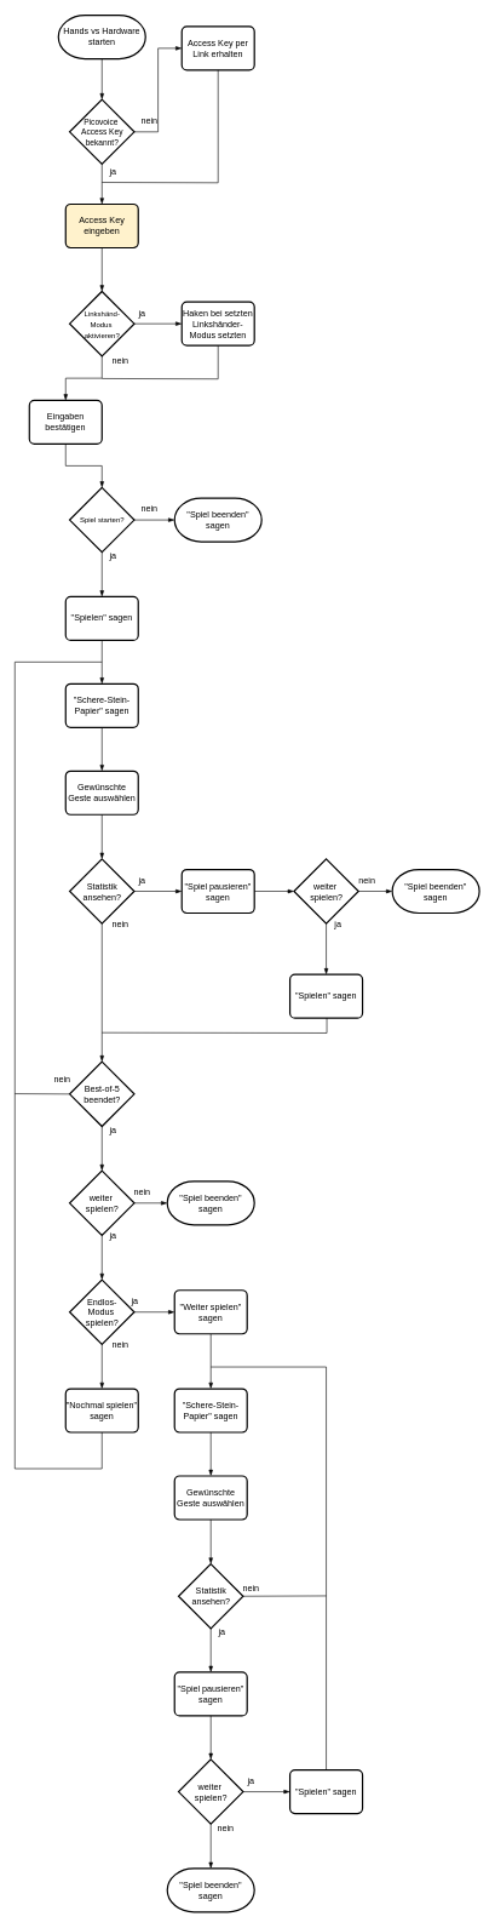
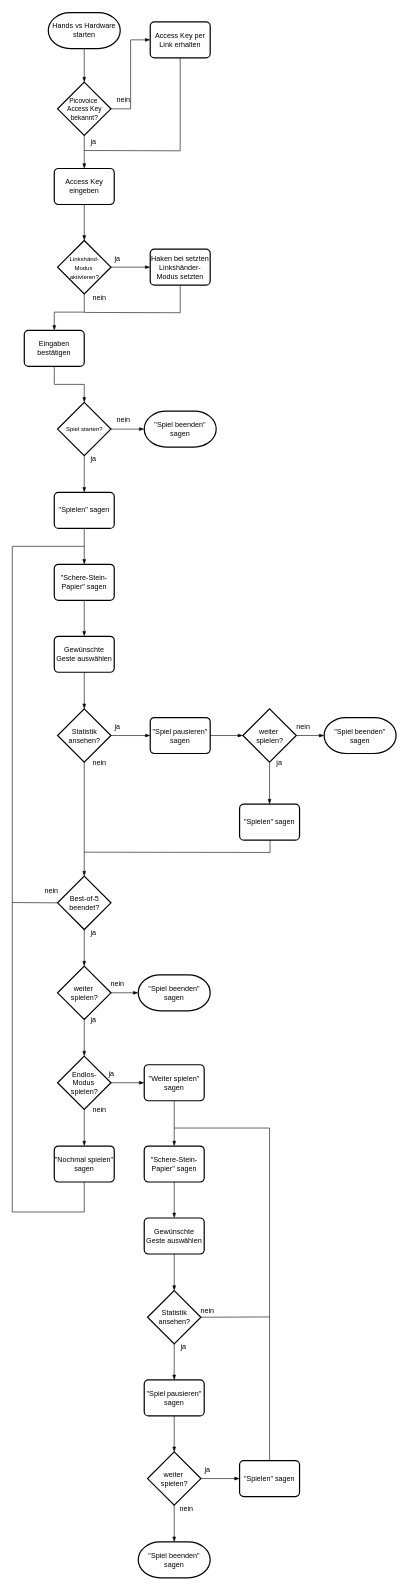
  <mxCell id="0" />
  <mxCell id="1" parent="0" />
  <mxCell id="2" value="&quot;Spiel beenden&quot;&lt;div&gt;sagen&lt;/div&gt;" style="strokeWidth=2;html=1;shape=mxgraph.flowchart.terminator;whiteSpace=wrap;" parent="1" vertex="1"><mxGeometry x="230" y="2570" width="120" height="60" as="geometry" /></mxCell>
  <mxCell id="3" value="Hands vs Hardware starten" style="strokeWidth=2;html=1;shape=mxgraph.flowchart.terminator;whiteSpace=wrap;" parent="1" vertex="1"><mxGeometry x="80" y="20" width="120" height="60" as="geometry" /></mxCell>
  <mxCell id="4" value="Access Key per Link erhalten" style="rounded=1;whiteSpace=wrap;html=1;absoluteArcSize=1;arcSize=14;strokeWidth=2;" parent="1" vertex="1"><mxGeometry x="250" y="35.5" width="100" height="60" as="geometry" /></mxCell>
  <mxCell id="5" value="&lt;font style=&quot;font-size: 11px;&quot;&gt;Picovoice&amp;nbsp;&lt;/font&gt;&lt;div&gt;&lt;font style=&quot;font-size: 11px;&quot;&gt;Access Key bekannt?&lt;/font&gt;&lt;/div&gt;" style="strokeWidth=2;html=1;shape=mxgraph.flowchart.decision;whiteSpace=wrap;aspect=fixed;" parent="1" vertex="1"><mxGeometry x="95.5" y="136" width="89" height="89" as="geometry" /></mxCell>
- <mxCell id="6" value="Access Key eingeben" style="rounded=1;whiteSpace=wrap;html=1;absoluteArcSize=1;arcSize=14;strokeWidth=2;fillColor=#fff2cc;" parent="1" vertex="1"><mxGeometry x="90" y="280" width="100" height="60" as="geometry" /></mxCell>
+ <mxCell id="6" value="Access Key eingeben" style="rounded=1;whiteSpace=wrap;html=1;absoluteArcSize=1;arcSize=14;strokeWidth=2;" parent="1" vertex="1"><mxGeometry x="90" y="280" width="100" height="60" as="geometry" /></mxCell>
  <mxCell id="7" style="edgeStyle=orthogonalEdgeStyle;rounded=0;orthogonalLoop=1;jettySize=auto;html=1;entryX=0.5;entryY=0;entryDx=0;entryDy=0;endArrow=blockThin;endFill=1;" parent="1" source="8" target="10" edge="1"><mxGeometry relative="1" as="geometry" /></mxCell>
  <mxCell id="8" value="&quot;Spielen&quot; sagen" style="rounded=1;whiteSpace=wrap;html=1;absoluteArcSize=1;arcSize=14;strokeWidth=2;" parent="1" vertex="1"><mxGeometry x="90" y="820" width="100" height="60" as="geometry" /></mxCell>
  <mxCell id="9" style="edgeStyle=orthogonalEdgeStyle;rounded=0;orthogonalLoop=1;jettySize=auto;html=1;entryX=0.5;entryY=0;entryDx=0;entryDy=0;endArrow=blockThin;endFill=1;" parent="1" source="10" target="11" edge="1"><mxGeometry relative="1" as="geometry" /></mxCell>
  <mxCell id="10" value="&quot;Schere-Stein-Papier&quot; sagen" style="rounded=1;whiteSpace=wrap;html=1;absoluteArcSize=1;arcSize=14;strokeWidth=2;" parent="1" vertex="1"><mxGeometry x="90" y="940" width="100" height="60" as="geometry" /></mxCell>
  <mxCell id="11" value="Gewünschte Geste auswählen" style="rounded=1;whiteSpace=wrap;html=1;absoluteArcSize=1;arcSize=14;strokeWidth=2;" parent="1" vertex="1"><mxGeometry x="90" y="1060" width="100" height="60" as="geometry" /></mxCell>
  <mxCell id="12" style="edgeStyle=orthogonalEdgeStyle;rounded=0;orthogonalLoop=1;jettySize=auto;html=1;entryX=0;entryY=0.5;entryDx=0;entryDy=0;endArrow=blockThin;endFill=1;" parent="1" source="13" target="20" edge="1"><mxGeometry relative="1" as="geometry" /></mxCell>
  <mxCell id="13" value="Statistik ansehen?" style="strokeWidth=2;html=1;shape=mxgraph.flowchart.decision;whiteSpace=wrap;aspect=fixed;" parent="1" vertex="1"><mxGeometry x="95.5" y="1181" width="89" height="89" as="geometry" /></mxCell>
  <mxCell id="14" style="edgeStyle=orthogonalEdgeStyle;rounded=0;orthogonalLoop=1;jettySize=auto;html=1;entryX=0.5;entryY=0;entryDx=0;entryDy=0;endArrow=blockThin;endFill=1;" parent="1" source="15" target="21" edge="1"><mxGeometry relative="1" as="geometry" /></mxCell>
  <mxCell id="15" value="weiter&lt;span style=&quot;background-color: transparent; color: light-dark(rgb(0, 0, 0), rgb(255, 255, 255));&quot;&gt;&amp;nbsp;&lt;/span&gt;&lt;div&gt;spielen?&lt;/div&gt;" style="strokeWidth=2;html=1;shape=mxgraph.flowchart.decision;whiteSpace=wrap;aspect=fixed;" parent="1" vertex="1"><mxGeometry x="404.5" y="1181" width="89" height="89" as="geometry" /></mxCell>
  <mxCell id="16" style="edgeStyle=orthogonalEdgeStyle;rounded=0;orthogonalLoop=1;jettySize=auto;html=1;entryX=0;entryY=0.5;entryDx=0;entryDy=0;endArrow=blockThin;endFill=1;" parent="1" source="18" target="19" edge="1"><mxGeometry relative="1" as="geometry" /></mxCell>
  <mxCell id="17" style="edgeStyle=orthogonalEdgeStyle;rounded=0;orthogonalLoop=1;jettySize=auto;html=1;entryX=0.5;entryY=0;entryDx=0;entryDy=0;endArrow=blockThin;endFill=1;" parent="1" source="18" target="29" edge="1"><mxGeometry relative="1" as="geometry" /></mxCell>
  <mxCell id="18" value="&lt;font style=&quot;font-size: 10px;&quot;&gt;Linkshä&lt;/font&gt;&lt;span style=&quot;font-size: 10px; background-color: transparent; color: light-dark(rgb(0, 0, 0), rgb(255, 255, 255));&quot;&gt;nd-&lt;/span&gt;&lt;div&gt;&lt;span style=&quot;font-size: 10px; background-color: transparent; color: light-dark(rgb(0, 0, 0), rgb(255, 255, 255));&quot;&gt;Modus&amp;nbsp;&lt;/span&gt;&lt;div&gt;&lt;div&gt;&lt;font style=&quot;font-size: 10px;&quot;&gt;&lt;span style=&quot;background-color: transparent; color: light-dark(rgb(0, 0, 0), rgb(255, 255, 255));&quot;&gt;aktivieren?&lt;/span&gt;&lt;/font&gt;&lt;/div&gt;&lt;/div&gt;&lt;/div&gt;" style="strokeWidth=2;html=1;shape=mxgraph.flowchart.decision;whiteSpace=wrap;aspect=fixed;" parent="1" vertex="1"><mxGeometry x="95.5" y="400" width="89" height="89" as="geometry" /></mxCell>
  <mxCell id="19" value="Haken bei setzten Linkshänder-Modus setzten" style="rounded=1;whiteSpace=wrap;html=1;absoluteArcSize=1;arcSize=14;strokeWidth=2;" parent="1" vertex="1"><mxGeometry x="250" y="414.5" width="100" height="60" as="geometry" /></mxCell>
  <mxCell id="20" value="&quot;Spiel pausieren&quot; sagen" style="rounded=1;whiteSpace=wrap;html=1;absoluteArcSize=1;arcSize=14;strokeWidth=2;" parent="1" vertex="1"><mxGeometry x="250" y="1195.5" width="100" height="60" as="geometry" /></mxCell>
  <mxCell id="21" value="&quot;Spielen&quot; sagen" style="rounded=1;whiteSpace=wrap;html=1;absoluteArcSize=1;arcSize=14;strokeWidth=2;" parent="1" vertex="1"><mxGeometry x="399" y="1340" width="100" height="60" as="geometry" /></mxCell>
  <mxCell id="22" value="Best-of-5&lt;div&gt;beendet?&lt;/div&gt;" style="strokeWidth=2;html=1;shape=mxgraph.flowchart.decision;whiteSpace=wrap;aspect=fixed;" parent="1" vertex="1"><mxGeometry x="95.5" y="1460" width="89" height="89" as="geometry" /></mxCell>
  <mxCell id="23" style="edgeStyle=orthogonalEdgeStyle;rounded=0;orthogonalLoop=1;jettySize=auto;html=1;entryX=0.5;entryY=0;entryDx=0;entryDy=0;endArrow=blockThin;endFill=1;" parent="1" source="24" target="8" edge="1"><mxGeometry relative="1" as="geometry" /></mxCell>
  <mxCell id="24" value="&lt;span style=&quot;font-size: 10px;&quot;&gt;Spiel starten?&lt;/span&gt;" style="strokeWidth=2;html=1;shape=mxgraph.flowchart.decision;whiteSpace=wrap;aspect=fixed;" parent="1" vertex="1"><mxGeometry x="95.5" y="670" width="89" height="89" as="geometry" /></mxCell>
  <mxCell id="25" value="&lt;div&gt;weiter&amp;nbsp;&lt;/div&gt;&lt;div&gt;spielen?&lt;/div&gt;" style="strokeWidth=2;html=1;shape=mxgraph.flowchart.decision;whiteSpace=wrap;aspect=fixed;" parent="1" vertex="1"><mxGeometry x="95.5" y="1610" width="89" height="89" as="geometry" /></mxCell>
  <mxCell id="26" style="edgeStyle=orthogonalEdgeStyle;rounded=0;orthogonalLoop=1;jettySize=auto;html=1;entryX=0.5;entryY=0;entryDx=0;entryDy=0;endArrow=blockThin;endFill=1;" parent="1" source="27" target="37" edge="1"><mxGeometry relative="1" as="geometry" /></mxCell>
  <mxCell id="27" value="&quot;Weiter spielen&quot; sagen" style="rounded=1;whiteSpace=wrap;html=1;absoluteArcSize=1;arcSize=14;strokeWidth=2;" parent="1" vertex="1"><mxGeometry x="240" y="1774.5" width="100" height="60" as="geometry" /></mxCell>
  <mxCell id="28" value="&quot;Nochmal spielen&quot; sagen" style="rounded=1;whiteSpace=wrap;html=1;absoluteArcSize=1;arcSize=14;strokeWidth=2;" parent="1" vertex="1"><mxGeometry x="90" y="1910" width="100" height="60" as="geometry" /></mxCell>
  <mxCell id="29" value="Eingaben bestätigen" style="rounded=1;whiteSpace=wrap;html=1;absoluteArcSize=1;arcSize=14;strokeWidth=2;" parent="1" vertex="1"><mxGeometry x="40" y="550" width="100" height="60" as="geometry" /></mxCell>
  <mxCell id="30" value="&quot;Spiel beenden&quot;&lt;div&gt;sagen&lt;/div&gt;" style="strokeWidth=2;html=1;shape=mxgraph.flowchart.terminator;whiteSpace=wrap;" parent="1" vertex="1"><mxGeometry x="240" y="684.5" width="120" height="60" as="geometry" /></mxCell>
  <mxCell id="31" value="&quot;Spiel beenden&quot;&lt;div&gt;sagen&lt;/div&gt;" style="strokeWidth=2;html=1;shape=mxgraph.flowchart.terminator;whiteSpace=wrap;" parent="1" vertex="1"><mxGeometry x="540" y="1195.5" width="120" height="60" as="geometry" /></mxCell>
  <mxCell id="32" style="edgeStyle=orthogonalEdgeStyle;rounded=0;orthogonalLoop=1;jettySize=auto;html=1;entryX=0;entryY=0.5;entryDx=0;entryDy=0;endArrow=blockThin;endFill=1;" parent="1" source="34" target="27" edge="1"><mxGeometry relative="1" as="geometry" /></mxCell>
  <mxCell id="33" style="edgeStyle=orthogonalEdgeStyle;rounded=0;orthogonalLoop=1;jettySize=auto;html=1;entryX=0.5;entryY=0;entryDx=0;entryDy=0;endArrow=blockThin;endFill=1;" parent="1" source="34" target="28" edge="1"><mxGeometry relative="1" as="geometry" /></mxCell>
  <mxCell id="34" value="Endlos-&lt;div&gt;Modus&amp;nbsp;&lt;/div&gt;&lt;div&gt;spielen?&lt;/div&gt;" style="strokeWidth=2;html=1;shape=mxgraph.flowchart.decision;whiteSpace=wrap;aspect=fixed;" parent="1" vertex="1"><mxGeometry x="95.5" y="1760" width="89" height="89" as="geometry" /></mxCell>
  <mxCell id="35" value="&quot;Spiel beenden&quot;&lt;div&gt;sagen&lt;/div&gt;" style="strokeWidth=2;html=1;shape=mxgraph.flowchart.terminator;whiteSpace=wrap;" parent="1" vertex="1"><mxGeometry x="230" y="1624.5" width="120" height="60" as="geometry" /></mxCell>
  <mxCell id="36" style="edgeStyle=orthogonalEdgeStyle;rounded=0;orthogonalLoop=1;jettySize=auto;html=1;entryX=0.5;entryY=0;entryDx=0;entryDy=0;endArrow=blockThin;endFill=1;" parent="1" source="37" target="38" edge="1"><mxGeometry relative="1" as="geometry" /></mxCell>
  <mxCell id="37" value="&quot;Schere-Stein-Papier&quot; sagen" style="rounded=1;whiteSpace=wrap;html=1;absoluteArcSize=1;arcSize=14;strokeWidth=2;" parent="1" vertex="1"><mxGeometry x="240" y="1910" width="100" height="60" as="geometry" /></mxCell>
  <mxCell id="38" value="Gewünschte Geste auswählen" style="rounded=1;whiteSpace=wrap;html=1;absoluteArcSize=1;arcSize=14;strokeWidth=2;" parent="1" vertex="1"><mxGeometry x="240" y="2030" width="100" height="60" as="geometry" /></mxCell>
  <mxCell id="39" style="edgeStyle=orthogonalEdgeStyle;rounded=0;orthogonalLoop=1;jettySize=auto;html=1;entryX=0.5;entryY=0;entryDx=0;entryDy=0;endArrow=blockThin;endFill=1;" parent="1" source="40" target="43" edge="1"><mxGeometry relative="1" as="geometry" /></mxCell>
  <mxCell id="40" value="Statistik ansehen?" style="strokeWidth=2;html=1;shape=mxgraph.flowchart.decision;whiteSpace=wrap;aspect=fixed;" parent="1" vertex="1"><mxGeometry x="245.5" y="2151" width="89" height="89" as="geometry" /></mxCell>
  <mxCell id="41" style="edgeStyle=orthogonalEdgeStyle;rounded=0;orthogonalLoop=1;jettySize=auto;html=1;entryX=0;entryY=0.5;entryDx=0;entryDy=0;endArrow=blockThin;endFill=1;" parent="1" source="42" target="44" edge="1"><mxGeometry relative="1" as="geometry" /></mxCell>
  <mxCell id="42" value="weiter&lt;span style=&quot;background-color: transparent; color: light-dark(rgb(0, 0, 0), rgb(255, 255, 255));&quot;&gt;&amp;nbsp;&lt;/span&gt;&lt;div&gt;spielen?&lt;/div&gt;" style="strokeWidth=2;html=1;shape=mxgraph.flowchart.decision;whiteSpace=wrap;aspect=fixed;" parent="1" vertex="1"><mxGeometry x="245.5" y="2420" width="89" height="89" as="geometry" /></mxCell>
  <mxCell id="43" value="&quot;Spiel pausieren&quot; sagen" style="rounded=1;whiteSpace=wrap;html=1;absoluteArcSize=1;arcSize=14;strokeWidth=2;" parent="1" vertex="1"><mxGeometry x="240" y="2300" width="100" height="60" as="geometry" /></mxCell>
  <mxCell id="44" value="&quot;Spielen&quot; sagen" style="rounded=1;whiteSpace=wrap;html=1;absoluteArcSize=1;arcSize=14;strokeWidth=2;" parent="1" vertex="1"><mxGeometry x="399" y="2434.5" width="100" height="60" as="geometry" /></mxCell>
  <mxCell id="45" style="edgeStyle=orthogonalEdgeStyle;rounded=0;orthogonalLoop=1;jettySize=auto;html=1;entryX=0.5;entryY=0;entryDx=0;entryDy=0;entryPerimeter=0;endArrow=blockThin;endFill=1;" parent="1" source="3" target="5" edge="1"><mxGeometry relative="1" as="geometry" /></mxCell>
  <mxCell id="46" style="edgeStyle=orthogonalEdgeStyle;rounded=0;orthogonalLoop=1;jettySize=auto;html=1;entryX=0;entryY=0.5;entryDx=0;entryDy=0;endArrow=blockThin;endFill=1;" parent="1" source="5" target="4" edge="1"><mxGeometry relative="1" as="geometry" /></mxCell>
  <mxCell id="47" style="edgeStyle=orthogonalEdgeStyle;rounded=0;orthogonalLoop=1;jettySize=auto;html=1;endArrow=blockThin;endFill=1;" parent="1" source="5" edge="1"><mxGeometry relative="1" as="geometry"><mxPoint x="140" y="280" as="targetPoint" /></mxGeometry></mxCell>
  <mxCell id="48" style="edgeStyle=orthogonalEdgeStyle;rounded=0;orthogonalLoop=1;jettySize=auto;html=1;entryX=0.5;entryY=0;entryDx=0;entryDy=0;entryPerimeter=0;endArrow=blockThin;endFill=1;" parent="1" source="6" target="18" edge="1"><mxGeometry relative="1" as="geometry" /></mxCell>
  <mxCell id="49" style="edgeStyle=orthogonalEdgeStyle;rounded=0;orthogonalLoop=1;jettySize=auto;html=1;entryX=0.5;entryY=0;entryDx=0;entryDy=0;entryPerimeter=0;endArrow=blockThin;endFill=1;" parent="1" source="29" target="24" edge="1"><mxGeometry relative="1" as="geometry" /></mxCell>
  <mxCell id="50" style="edgeStyle=orthogonalEdgeStyle;rounded=0;orthogonalLoop=1;jettySize=auto;html=1;entryX=0;entryY=0.5;entryDx=0;entryDy=0;entryPerimeter=0;endArrow=blockThin;endFill=1;" parent="1" source="24" target="30" edge="1"><mxGeometry relative="1" as="geometry" /></mxCell>
  <mxCell id="51" style="edgeStyle=orthogonalEdgeStyle;rounded=0;orthogonalLoop=1;jettySize=auto;html=1;entryX=0.5;entryY=0;entryDx=0;entryDy=0;entryPerimeter=0;endArrow=blockThin;endFill=1;" parent="1" source="11" target="13" edge="1"><mxGeometry relative="1" as="geometry" /></mxCell>
  <mxCell id="52" style="edgeStyle=orthogonalEdgeStyle;rounded=0;orthogonalLoop=1;jettySize=auto;html=1;entryX=0;entryY=0.5;entryDx=0;entryDy=0;entryPerimeter=0;endArrow=blockThin;endFill=1;" parent="1" source="20" target="15" edge="1"><mxGeometry relative="1" as="geometry" /></mxCell>
  <mxCell id="53" style="edgeStyle=orthogonalEdgeStyle;rounded=0;orthogonalLoop=1;jettySize=auto;html=1;entryX=0;entryY=0.5;entryDx=0;entryDy=0;entryPerimeter=0;endArrow=blockThin;endFill=1;" parent="1" source="15" target="31" edge="1"><mxGeometry relative="1" as="geometry" /></mxCell>
  <mxCell id="54" style="edgeStyle=orthogonalEdgeStyle;rounded=0;orthogonalLoop=1;jettySize=auto;html=1;entryX=0.5;entryY=0;entryDx=0;entryDy=0;entryPerimeter=0;endArrow=blockThin;endFill=1;" parent="1" source="22" target="25" edge="1"><mxGeometry relative="1" as="geometry" /></mxCell>
  <mxCell id="55" style="edgeStyle=orthogonalEdgeStyle;rounded=0;orthogonalLoop=1;jettySize=auto;html=1;entryX=0;entryY=0.5;entryDx=0;entryDy=0;entryPerimeter=0;endArrow=blockThin;endFill=1;" parent="1" source="25" target="35" edge="1"><mxGeometry relative="1" as="geometry" /></mxCell>
  <mxCell id="56" style="edgeStyle=orthogonalEdgeStyle;rounded=0;orthogonalLoop=1;jettySize=auto;html=1;entryX=0.5;entryY=0;entryDx=0;entryDy=0;entryPerimeter=0;endArrow=blockThin;endFill=1;" parent="1" source="25" target="34" edge="1"><mxGeometry relative="1" as="geometry" /></mxCell>
  <mxCell id="57" style="edgeStyle=orthogonalEdgeStyle;rounded=0;orthogonalLoop=1;jettySize=auto;html=1;entryX=0.5;entryY=0;entryDx=0;entryDy=0;entryPerimeter=0;endArrow=blockThin;endFill=1;" parent="1" source="38" target="40" edge="1"><mxGeometry relative="1" as="geometry" /></mxCell>
  <mxCell id="58" style="edgeStyle=orthogonalEdgeStyle;rounded=0;orthogonalLoop=1;jettySize=auto;html=1;entryX=0.5;entryY=0;entryDx=0;entryDy=0;entryPerimeter=0;endArrow=blockThin;endFill=1;" parent="1" source="43" target="42" edge="1"><mxGeometry relative="1" as="geometry" /></mxCell>
  <mxCell id="59" style="edgeStyle=orthogonalEdgeStyle;rounded=0;orthogonalLoop=1;jettySize=auto;html=1;entryX=0.5;entryY=0;entryDx=0;entryDy=0;entryPerimeter=0;endArrow=blockThin;endFill=1;" parent="1" source="42" target="2" edge="1"><mxGeometry relative="1" as="geometry" /></mxCell>
  <mxCell id="60" style="edgeStyle=orthogonalEdgeStyle;rounded=0;orthogonalLoop=1;jettySize=auto;html=1;entryX=0.5;entryY=0;entryDx=0;entryDy=0;entryPerimeter=0;endArrow=blockThin;endFill=1;" parent="1" source="13" target="22" edge="1"><mxGeometry relative="1" as="geometry" /></mxCell>
  <mxCell id="61" value="" style="endArrow=none;html=1;rounded=0;edgeStyle=orthogonalEdgeStyle;entryX=0.508;entryY=0.996;entryDx=0;entryDy=0;entryPerimeter=0;" parent="1" target="21" edge="1"><mxGeometry width="50" height="50" relative="1" as="geometry"><mxPoint x="140" y="1420" as="sourcePoint" /><mxPoint x="370" y="1390" as="targetPoint" /></mxGeometry></mxCell>
  <mxCell id="62" value="" style="edgeStyle=orthogonalEdgeStyle;orthogonalLoop=1;jettySize=auto;html=1;rounded=0;exitX=0.5;exitY=1;exitDx=0;exitDy=0;endArrow=none;endFill=0;" edge="1" parent="1" source="28"><mxGeometry width="80" relative="1" as="geometry"><mxPoint x="65.5" y="2014.5" as="sourcePoint" /><mxPoint x="140" y="910" as="targetPoint" /><Array as="points"><mxPoint x="140" y="2020" /><mxPoint x="20" y="2020" /><mxPoint x="20" y="910" /></Array></mxGeometry></mxCell>
  <mxCell id="63" value="" style="endArrow=none;html=1;rounded=0;edgeStyle=orthogonalEdgeStyle;entryX=0.5;entryY=1;entryDx=0;entryDy=0;" edge="1" parent="1" target="4"><mxGeometry width="50" height="50" relative="1" as="geometry"><mxPoint x="140" y="250" as="sourcePoint" /><mxPoint x="420" y="280" as="targetPoint" /></mxGeometry></mxCell>
  <mxCell id="64" value="" style="endArrow=none;html=1;rounded=0;edgeStyle=orthogonalEdgeStyle;entryX=0.5;entryY=1;entryDx=0;entryDy=0;" edge="1" parent="1" target="19"><mxGeometry width="50" height="50" relative="1" as="geometry"><mxPoint x="140" y="520" as="sourcePoint" /><mxPoint x="300" y="474.5" as="targetPoint" /></mxGeometry></mxCell>
  <mxCell id="65" value="" style="orthogonalLoop=1;jettySize=auto;html=1;rounded=0;endArrow=none;endFill=0;entryX=0;entryY=0.5;entryDx=0;entryDy=0;entryPerimeter=0;" edge="1" parent="1"><mxGeometry width="80" relative="1" as="geometry"><mxPoint x="20" y="1504" as="sourcePoint" /><mxPoint x="95" y="1504.5" as="targetPoint" /></mxGeometry></mxCell>
  <mxCell id="66" value="" style="endArrow=none;html=1;rounded=0;edgeStyle=orthogonalEdgeStyle;exitX=0.5;exitY=0;exitDx=0;exitDy=0;" edge="1" parent="1" source="44"><mxGeometry width="50" height="50" relative="1" as="geometry"><mxPoint x="470" y="1980" as="sourcePoint" /><mxPoint x="290" y="1880" as="targetPoint" /><Array as="points"><mxPoint x="449" y="1880" /></Array></mxGeometry></mxCell>
  <mxCell id="67" value="" style="endArrow=none;html=1;rounded=0;exitX=1;exitY=0.5;exitDx=0;exitDy=0;exitPerimeter=0;" edge="1" parent="1" source="40"><mxGeometry width="50" height="50" relative="1" as="geometry"><mxPoint x="190" y="2240" as="sourcePoint" /><mxPoint x="449" y="2195" as="targetPoint" /></mxGeometry></mxCell>
  <mxCell id="68" value="ja" style="text;html=1;align=center;verticalAlign=middle;resizable=0;points=[];autosize=1;strokeColor=none;fillColor=none;" vertex="1" parent="1"><mxGeometry x="140" y="220" width="30" height="30" as="geometry" /></mxCell>
  <mxCell id="69" value="nein" style="text;html=1;align=center;verticalAlign=middle;resizable=0;points=[];autosize=1;strokeColor=none;fillColor=none;" vertex="1" parent="1"><mxGeometry x="180" y="150.5" width="50" height="30" as="geometry" /></mxCell>
  <mxCell id="70" value="ja" style="text;html=1;align=center;verticalAlign=middle;resizable=0;points=[];autosize=1;strokeColor=none;fillColor=none;" vertex="1" parent="1"><mxGeometry x="180" y="414.5" width="30" height="30" as="geometry" /></mxCell>
  <mxCell id="71" value="nein" style="text;html=1;align=center;verticalAlign=middle;resizable=0;points=[];autosize=1;strokeColor=none;fillColor=none;" vertex="1" parent="1"><mxGeometry x="140" y="480" width="50" height="30" as="geometry" /></mxCell>
  <mxCell id="72" value="nein" style="text;html=1;align=center;verticalAlign=middle;resizable=0;points=[];autosize=1;strokeColor=none;fillColor=none;" vertex="1" parent="1"><mxGeometry x="180" y="684.5" width="50" height="30" as="geometry" /></mxCell>
  <mxCell id="73" value="ja" style="text;html=1;align=center;verticalAlign=middle;resizable=0;points=[];autosize=1;strokeColor=none;fillColor=none;" vertex="1" parent="1"><mxGeometry x="140" y="750" width="30" height="30" as="geometry" /></mxCell>
  <mxCell id="74" value="ja" style="text;html=1;align=center;verticalAlign=middle;resizable=0;points=[];autosize=1;strokeColor=none;fillColor=none;" vertex="1" parent="1"><mxGeometry x="180" y="1195.5" width="30" height="30" as="geometry" /></mxCell>
  <mxCell id="75" value="ja" style="text;html=1;align=center;verticalAlign=middle;resizable=0;points=[];autosize=1;strokeColor=none;fillColor=none;" vertex="1" parent="1"><mxGeometry x="450" y="1255.5" width="30" height="30" as="geometry" /></mxCell>
  <mxCell id="76" value="nein" style="text;html=1;align=center;verticalAlign=middle;resizable=0;points=[];autosize=1;strokeColor=none;fillColor=none;" vertex="1" parent="1"><mxGeometry x="480" y="1195.5" width="50" height="30" as="geometry" /></mxCell>
  <mxCell id="77" value="nein" style="text;html=1;align=center;verticalAlign=middle;resizable=0;points=[];autosize=1;strokeColor=none;fillColor=none;" vertex="1" parent="1"><mxGeometry x="140" y="1255.5" width="50" height="30" as="geometry" /></mxCell>
  <mxCell id="78" value="nein" style="text;html=1;align=center;verticalAlign=middle;resizable=0;points=[];autosize=1;strokeColor=none;fillColor=none;" vertex="1" parent="1"><mxGeometry x="60" y="1470" width="50" height="30" as="geometry" /></mxCell>
  <mxCell id="79" value="nein" style="text;html=1;align=center;verticalAlign=middle;resizable=0;points=[];autosize=1;strokeColor=none;fillColor=none;" vertex="1" parent="1"><mxGeometry x="170" y="1624.5" width="50" height="30" as="geometry" /></mxCell>
  <mxCell id="80" value="nein" style="text;html=1;align=center;verticalAlign=middle;resizable=0;points=[];autosize=1;strokeColor=none;fillColor=none;" vertex="1" parent="1"><mxGeometry x="140" y="1834.5" width="50" height="30" as="geometry" /></mxCell>
  <mxCell id="81" value="ja" style="text;html=1;align=center;verticalAlign=middle;resizable=0;points=[];autosize=1;strokeColor=none;fillColor=none;" vertex="1" parent="1"><mxGeometry x="170" y="1774.5" width="30" height="30" as="geometry" /></mxCell>
  <mxCell id="82" value="ja" style="text;html=1;align=center;verticalAlign=middle;resizable=0;points=[];autosize=1;strokeColor=none;fillColor=none;" vertex="1" parent="1"><mxGeometry x="140" y="1684.5" width="30" height="30" as="geometry" /></mxCell>
  <mxCell id="83" value="ja" style="text;html=1;align=center;verticalAlign=middle;resizable=0;points=[];autosize=1;strokeColor=none;fillColor=none;" vertex="1" parent="1"><mxGeometry x="140" y="1540" width="30" height="30" as="geometry" /></mxCell>
  <mxCell id="84" value="ja" style="text;html=1;align=center;verticalAlign=middle;resizable=0;points=[];autosize=1;strokeColor=none;fillColor=none;" vertex="1" parent="1"><mxGeometry x="290" y="2230" width="30" height="30" as="geometry" /></mxCell>
  <mxCell id="85" value="ja" style="text;html=1;align=center;verticalAlign=middle;resizable=0;points=[];autosize=1;strokeColor=none;fillColor=none;" vertex="1" parent="1"><mxGeometry x="330" y="2434.5" width="30" height="30" as="geometry" /></mxCell>
  <mxCell id="86" value="nein" style="text;html=1;align=center;verticalAlign=middle;resizable=0;points=[];autosize=1;strokeColor=none;fillColor=none;" vertex="1" parent="1"><mxGeometry x="284.5" y="2500" width="50" height="30" as="geometry" /></mxCell>
  <mxCell id="87" value="nein" style="text;html=1;align=center;verticalAlign=middle;resizable=0;points=[];autosize=1;strokeColor=none;fillColor=none;" vertex="1" parent="1"><mxGeometry x="320" y="2170" width="50" height="30" as="geometry" /></mxCell>
